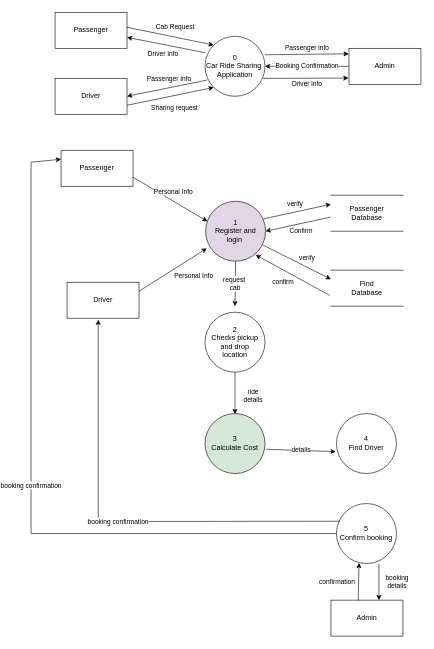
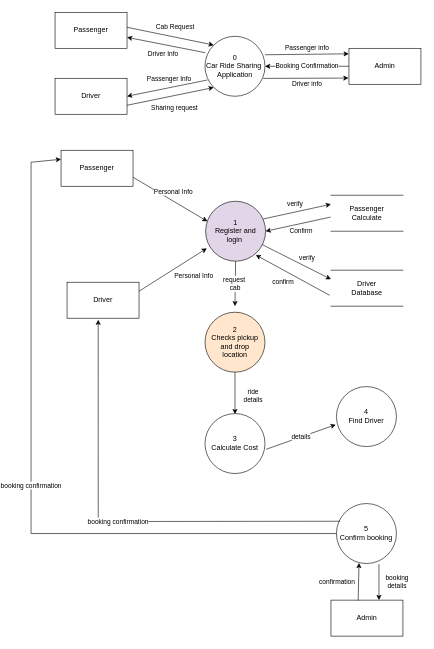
  <mxCell id="0" />
  <mxCell id="1" parent="0" />
  <mxCell id="2" value="0&lt;br&gt;Car Ride Sharing&amp;nbsp;&lt;br&gt;Application" style="ellipse;whiteSpace=wrap;html=1;aspect=fixed;" vertex="1" parent="1"><mxGeometry x="310" y="60" width="100" height="100" as="geometry" /></mxCell>
  <mxCell id="3" value="Admin" style="rounded=0;whiteSpace=wrap;html=1;" vertex="1" parent="1"><mxGeometry x="550" y="80" width="120" height="60" as="geometry" /></mxCell>
  <mxCell id="4" value="Driver" style="rounded=0;whiteSpace=wrap;html=1;" vertex="1" parent="1"><mxGeometry x="60" y="130" width="120" height="60" as="geometry" /></mxCell>
  <mxCell id="5" value="Cab Request" style="endArrow=classic;html=1;rounded=0;exitX=1;exitY=0.25;exitDx=0;exitDy=0;entryX=0;entryY=0;entryDx=0;entryDy=0;" edge="1" parent="1" target="2"><mxGeometry x="0.062" y="16" width="50" height="50" relative="1" as="geometry"><mxPoint x="180" y="45" as="sourcePoint" /><mxPoint x="300" y="290" as="targetPoint" /><mxPoint as="offset" /></mxGeometry></mxCell>
  <mxCell id="6" value="Sharing request" style="endArrow=classic;html=1;rounded=0;exitX=1;exitY=0.75;exitDx=0;exitDy=0;entryX=0;entryY=1;entryDx=0;entryDy=0;" edge="1" parent="1" source="4" target="2"><mxGeometry x="0.048" y="-21" width="50" height="50" relative="1" as="geometry"><mxPoint x="330" y="250" as="sourcePoint" /><mxPoint x="380" y="200" as="targetPoint" /><mxPoint x="-1" as="offset" /></mxGeometry></mxCell>
  <mxCell id="7" value="Passenger" style="rounded=0;whiteSpace=wrap;html=1;" vertex="1" parent="1"><mxGeometry x="60" y="20" width="120" height="60" as="geometry" /></mxCell>
  <mxCell id="8" value="Driver Info" style="endArrow=classic;html=1;rounded=0;exitX=0.006;exitY=0.274;exitDx=0;exitDy=0;exitPerimeter=0;" edge="1" parent="1" source="2" target="7"><mxGeometry x="0.034" y="16" width="50" height="50" relative="1" as="geometry"><mxPoint x="230" y="130" as="sourcePoint" /><mxPoint x="280" y="80" as="targetPoint" /><mxPoint as="offset" /></mxGeometry></mxCell>
  <mxCell id="9" value="Passenger Info" style="endArrow=classic;html=1;rounded=0;exitX=0.039;exitY=0.729;exitDx=0;exitDy=0;exitPerimeter=0;entryX=1;entryY=0.5;entryDx=0;entryDy=0;" edge="1" parent="1" source="2" target="4"><mxGeometry x="-0.091" y="-16" width="50" height="50" relative="1" as="geometry"><mxPoint x="250" y="250" as="sourcePoint" /><mxPoint x="300" y="200" as="targetPoint" /><mxPoint y="1" as="offset" /></mxGeometry></mxCell>
  <mxCell id="10" value="Passenger info" style="endArrow=classic;html=1;rounded=0;exitX=0.999;exitY=0.308;exitDx=0;exitDy=0;exitPerimeter=0;entryX=-0.002;entryY=0.154;entryDx=0;entryDy=0;entryPerimeter=0;" edge="1" parent="1" source="2" target="3"><mxGeometry x="0.004" y="10" width="50" height="50" relative="1" as="geometry"><mxPoint x="450" y="130" as="sourcePoint" /><mxPoint x="500" y="80" as="targetPoint" /><mxPoint as="offset" /></mxGeometry></mxCell>
  <mxCell id="11" value="Driver info" style="endArrow=classic;html=1;rounded=0;exitX=0.971;exitY=0.702;exitDx=0;exitDy=0;exitPerimeter=0;entryX=-0.006;entryY=0.828;entryDx=0;entryDy=0;entryPerimeter=0;" edge="1" parent="1" source="2" target="3"><mxGeometry x="0.025" y="-10" width="50" height="50" relative="1" as="geometry"><mxPoint x="420" y="170" as="sourcePoint" /><mxPoint x="470" y="120" as="targetPoint" /><mxPoint as="offset" /></mxGeometry></mxCell>
  <mxCell id="12" value="Booking Confirmation" style="endArrow=classic;html=1;rounded=0;exitX=0;exitY=0.5;exitDx=0;exitDy=0;entryX=1;entryY=0.5;entryDx=0;entryDy=0;" edge="1" parent="1" source="3" target="2"><mxGeometry width="50" height="50" relative="1" as="geometry"><mxPoint x="360" y="170" as="sourcePoint" /><mxPoint x="410" y="120" as="targetPoint" /></mxGeometry></mxCell>
  <mxCell id="13" value="Passenger" style="rounded=0;whiteSpace=wrap;html=1;" vertex="1" parent="1"><mxGeometry x="70" y="250" width="120" height="60" as="geometry" /></mxCell>
  <mxCell id="14" value="1&lt;br&gt;Register and login&amp;nbsp;" style="ellipse;whiteSpace=wrap;html=1;aspect=fixed;fillColor=#e1d5e7;" vertex="1" parent="1"><mxGeometry x="311" y="335" width="100" height="100" as="geometry" /></mxCell>
  <mxCell id="15" value="Driver" style="rounded=0;whiteSpace=wrap;html=1;" vertex="1" parent="1"><mxGeometry x="80" y="470" width="120" height="60" as="geometry" /></mxCell>
  <mxCell id="16" value="Personal Info" style="endArrow=classic;html=1;rounded=0;exitX=1;exitY=0.75;exitDx=0;exitDy=0;entryX=0.03;entryY=0.335;entryDx=0;entryDy=0;entryPerimeter=0;" edge="1" parent="1" source="13" target="14"><mxGeometry x="-0.022" y="14" width="50" height="50" relative="1" as="geometry"><mxPoint x="460" y="260" as="sourcePoint" /><mxPoint x="510" y="210" as="targetPoint" /><mxPoint as="offset" /></mxGeometry></mxCell>
  <mxCell id="17" value="Personal Info" style="endArrow=classic;html=1;rounded=0;exitX=1;exitY=0.25;exitDx=0;exitDy=0;entryX=0.02;entryY=0.785;entryDx=0;entryDy=0;entryPerimeter=0;" edge="1" parent="1" source="15" target="14"><mxGeometry x="0.344" y="-27" width="50" height="50" relative="1" as="geometry"><mxPoint x="230" y="480" as="sourcePoint" /><mxPoint x="280" y="430" as="targetPoint" /><mxPoint x="1" as="offset" /></mxGeometry></mxCell>
- <mxCell id="18" value="Passenger &lt;br&gt;Database" style="shape=partialRectangle;whiteSpace=wrap;html=1;left=0;right=0;fillColor=none;" vertex="1" parent="1"><mxGeometry x="520" y="325" width="120" height="60" as="geometry" /></mxCell>
- <mxCell id="19" value="Find &lt;br&gt;Database" style="shape=partialRectangle;whiteSpace=wrap;html=1;left=0;right=0;fillColor=none;" vertex="1" parent="1"><mxGeometry x="520" y="450" width="120" height="60" as="geometry" /></mxCell>
+ <mxCell id="18" value="Passenger &lt;br&gt;Calculate" style="shape=partialRectangle;whiteSpace=wrap;html=1;left=0;right=0;fillColor=none;" vertex="1" parent="1"><mxGeometry x="520" y="325" width="120" height="60" as="geometry" /></mxCell>
+ <mxCell id="19" value="Driver &lt;br&gt;Database" style="shape=partialRectangle;whiteSpace=wrap;html=1;left=0;right=0;fillColor=none;" vertex="1" parent="1"><mxGeometry x="520" y="450" width="120" height="60" as="geometry" /></mxCell>
  <mxCell id="20" value="verify" style="endArrow=classic;html=1;rounded=0;exitX=0.959;exitY=0.296;exitDx=0;exitDy=0;exitPerimeter=0;entryX=0;entryY=0.25;entryDx=0;entryDy=0;" edge="1" parent="1" source="14" target="18"><mxGeometry x="-0.013" y="13" width="50" height="50" relative="1" as="geometry"><mxPoint x="420" y="370" as="sourcePoint" /><mxPoint x="470" y="320" as="targetPoint" /><mxPoint as="offset" /></mxGeometry></mxCell>
  <mxCell id="21" value="Confirm" style="endArrow=classic;html=1;rounded=0;entryX=1;entryY=0.5;entryDx=0;entryDy=0;exitX=-0.005;exitY=0.607;exitDx=0;exitDy=0;exitPerimeter=0;" edge="1" parent="1" source="18" target="14"><mxGeometry x="-0.039" y="13" width="50" height="50" relative="1" as="geometry"><mxPoint x="420" y="370" as="sourcePoint" /><mxPoint x="470" y="320" as="targetPoint" /><mxPoint as="offset" /></mxGeometry></mxCell>
  <mxCell id="22" value="verify" style="endArrow=classic;html=1;rounded=0;entryX=0;entryY=0.25;entryDx=0;entryDy=0;" edge="1" parent="1" source="14" target="19"><mxGeometry x="0.196" y="13" width="50" height="50" relative="1" as="geometry"><mxPoint x="410" y="490" as="sourcePoint" /><mxPoint x="460" y="440" as="targetPoint" /><mxPoint as="offset" /></mxGeometry></mxCell>
  <mxCell id="23" value="confirm" style="endArrow=classic;html=1;rounded=0;exitX=-0.018;exitY=0.697;exitDx=0;exitDy=0;exitPerimeter=0;entryX=0.836;entryY=0.896;entryDx=0;entryDy=0;entryPerimeter=0;" edge="1" parent="1" source="19" target="14"><mxGeometry x="0.122" y="18" width="50" height="50" relative="1" as="geometry"><mxPoint x="410" y="490" as="sourcePoint" /><mxPoint x="460" y="440" as="targetPoint" /><mxPoint as="offset" /></mxGeometry></mxCell>
  <mxCell id="24" value="request&amp;nbsp;&lt;br&gt;cab" style="endArrow=classic;html=1;rounded=0;exitX=0.5;exitY=1;exitDx=0;exitDy=0;" edge="1" parent="1" source="14"><mxGeometry width="50" height="50" relative="1" as="geometry"><mxPoint x="370" y="460" as="sourcePoint" /><mxPoint x="360" y="510" as="targetPoint" /></mxGeometry></mxCell>
- <mxCell id="25" value="2&lt;br&gt;Checks pickup and drop &lt;br&gt;location" style="ellipse;whiteSpace=wrap;html=1;aspect=fixed;" vertex="1" parent="1"><mxGeometry x="310" y="520" width="100" height="100" as="geometry" /></mxCell>
+ <mxCell id="25" value="2&lt;br&gt;Checks pickup and drop &lt;br&gt;location" style="ellipse;whiteSpace=wrap;html=1;aspect=fixed;fillColor=#ffe6cc;" vertex="1" parent="1"><mxGeometry x="310" y="520" width="100" height="100" as="geometry" /></mxCell>
  <mxCell id="26" value="ride &lt;br&gt;details" style="endArrow=classic;html=1;rounded=0;exitX=0.5;exitY=1;exitDx=0;exitDy=0;" edge="1" parent="1" source="25"><mxGeometry x="0.131" y="30" width="50" height="50" relative="1" as="geometry"><mxPoint x="350" y="690" as="sourcePoint" /><mxPoint x="360" y="690" as="targetPoint" /><mxPoint as="offset" /></mxGeometry></mxCell>
- <mxCell id="27" value="3&lt;br&gt;Calculate Cost" style="ellipse;whiteSpace=wrap;html=1;aspect=fixed;fillColor=#d5e8d4;" vertex="1" parent="1"><mxGeometry x="310" y="689" width="100" height="100" as="geometry" /></mxCell>
- <mxCell id="28" value="4&lt;br&gt;Find Driver" style="ellipse;whiteSpace=wrap;html=1;aspect=fixed;" vertex="1" parent="1"><mxGeometry x="529.16" y="689" width="100" height="100" as="geometry" /></mxCell>
+ <mxCell id="27" value="3&lt;br&gt;Calculate Cost" style="ellipse;whiteSpace=wrap;html=1;aspect=fixed;" vertex="1" parent="1"><mxGeometry x="310" y="689" width="100" height="100" as="geometry" /></mxCell>
+ <mxCell id="28" value="4&lt;br&gt;Find Driver" style="ellipse;whiteSpace=wrap;html=1;aspect=fixed;" vertex="1" parent="1"><mxGeometry x="529.16" y="644" width="100" height="100" as="geometry" /></mxCell>
  <mxCell id="29" value="Admin" style="rounded=0;whiteSpace=wrap;html=1;" vertex="1" parent="1"><mxGeometry x="520" y="1000" width="120" height="60" as="geometry" /></mxCell>
  <mxCell id="30" value="5&lt;br&gt;Confirm booking" style="ellipse;whiteSpace=wrap;html=1;aspect=fixed;" vertex="1" parent="1"><mxGeometry x="529.16" y="839" width="100" height="100" as="geometry" /></mxCell>
  <mxCell id="31" value="booking &lt;br&gt;details" style="endArrow=classic;html=1;rounded=0;" edge="1" parent="1"><mxGeometry y="30" width="50" height="50" relative="1" as="geometry"><mxPoint x="600" y="940" as="sourcePoint" /><mxPoint x="600" y="1000" as="targetPoint" /><mxPoint as="offset" /></mxGeometry></mxCell>
  <mxCell id="32" value="confirmation" style="endArrow=classic;html=1;rounded=0;exitX=0.378;exitY=0.011;exitDx=0;exitDy=0;entryX=0.376;entryY=0.99;entryDx=0;entryDy=0;entryPerimeter=0;exitPerimeter=0;" edge="1" parent="1" source="29" target="30"><mxGeometry x="-0.047" y="36" width="50" height="50" relative="1" as="geometry"><mxPoint x="518.16" y="1044" as="sourcePoint" /><mxPoint x="381" y="1042" as="targetPoint" /><mxPoint as="offset" /></mxGeometry></mxCell>
  <mxCell id="33" value="details" style="endArrow=classic;html=1;rounded=0;exitX=1.02;exitY=0.595;exitDx=0;exitDy=0;exitPerimeter=0;entryX=-0.012;entryY=0.635;entryDx=0;entryDy=0;entryPerimeter=0;" edge="1" parent="1" source="27" target="28"><mxGeometry width="50" height="50" relative="1" as="geometry"><mxPoint x="450" y="790" as="sourcePoint" /><mxPoint x="500" y="740" as="targetPoint" /></mxGeometry></mxCell>
  <mxCell id="34" value="booking confirmation" style="endArrow=classic;html=1;rounded=0;exitX=0.058;exitY=0.295;exitDx=0;exitDy=0;entryX=0.433;entryY=1.042;entryDx=0;entryDy=0;entryPerimeter=0;exitPerimeter=0;" edge="1" parent="1" source="30" target="15"><mxGeometry width="50" height="50" relative="1" as="geometry"><mxPoint x="470" y="920" as="sourcePoint" /><mxPoint x="520" y="870" as="targetPoint" /><Array as="points"><mxPoint x="132" y="869" /></Array></mxGeometry></mxCell>
  <mxCell id="35" value="booking confirmation" style="endArrow=classic;html=1;rounded=0;exitX=0;exitY=0.5;exitDx=0;exitDy=0;entryX=0;entryY=0.25;entryDx=0;entryDy=0;" edge="1" parent="1" source="30" target="13"><mxGeometry width="50" height="50" relative="1" as="geometry"><mxPoint x="380" y="940" as="sourcePoint" /><mxPoint x="120" y="400" as="targetPoint" /><Array as="points"><mxPoint x="20" y="889" /><mxPoint x="20" y="270" /></Array></mxGeometry></mxCell>
